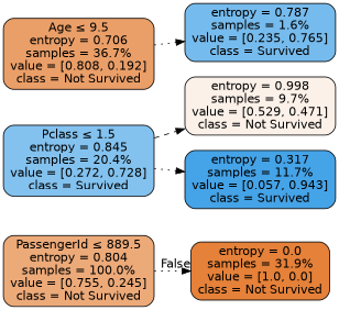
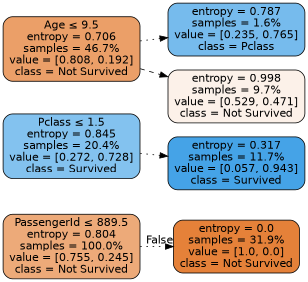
  digraph {
    rankdir=LR
    node [color=black fontname=helvetica shape=box style="filled, rounded"]
    edge [fontname=helvetica style=dotted]
    n1 [fillcolor="#edaa79" label=<PassengerId &le; 889.5<br/>entropy = 0.804<br/>samples = 100.0%<br/>value = [0.755, 0.245]<br/>class = Not Survived>]
    n2 [fillcolor="#e58139" label=<entropy = 0.0<br/>samples = 31.9%<br/>value = [1.0, 0.0]<br/>class = Not Survived>]
-   n3 [fillcolor="#eb9f68" label=<Age &le; 9.5<br/>entropy = 0.706<br/>samples = 36.7%<br/>value = [0.808, 0.192]<br/>class = Not Survived>]
-   n4 [fillcolor="#76bbed" label=<entropy = 0.787<br/>samples = 1.6%<br/>value = [0.235, 0.765]<br/>class = Survived>]
+   n3 [fillcolor="#eb9f68" label=<Age &le; 9.5<br/>entropy = 0.706<br/>samples = 46.7%<br/>value = [0.808, 0.192]<br/>class = Not Survived>]
+   n4 [fillcolor="#76bbed" label=<entropy = 0.787<br/>samples = 1.6%<br/>value = [0.235, 0.765]<br/>class = Pclass>]
    n5 [fillcolor="#83c2ef" label=<Pclass &le; 1.5<br/>entropy = 0.845<br/>samples = 20.4%<br/>value = [0.272, 0.728]<br/>class = Survived>]
    n6 [fillcolor="#45a3e7" label=<entropy = 0.317<br/>samples = 11.7%<br/>value = [0.057, 0.943]<br/>class = Survived>]
    n7 [fillcolor="#fcf1e9" label=<entropy = 0.998<br/>samples = 9.7%<br/>value = [0.529, 0.471]<br/>class = Not Survived>]
    n1 -> n2 [headlabel=False labelangle=-45 labeldistance=2.5]
    n3 -> n4
    n5 -> n6
-   n5 -> n7 [style=dashed]
+   n3 -> n7 [style=dashed]
  }
